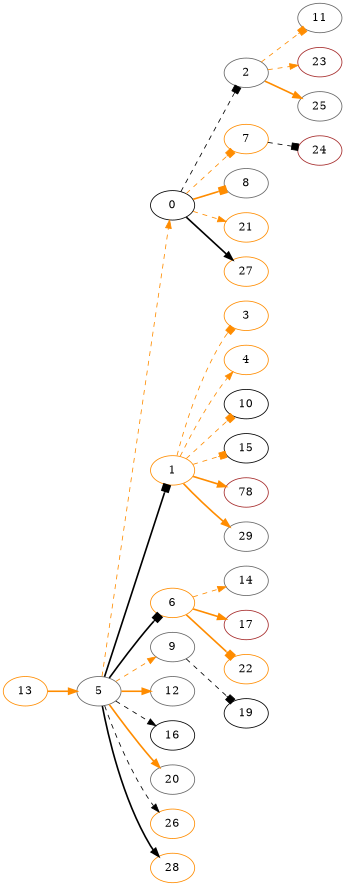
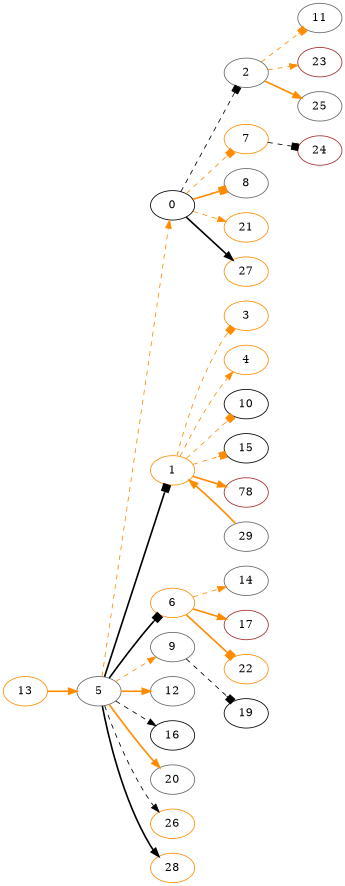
  digraph {
    rankdir=LR
    node [color=darkorange]
    edge [arrowhead=normal color=darkorange style=dashed]
    5 [color=gray40]
    0 [color=black]
    1
    6
    9 [color=gray40]
    12 [color=gray40]
    16 [color=black]
    20 [color=gray40]
    26
    28
    2 [color=gray40]
    7
    8 [color=gray40]
    21
    27
    3
    4
    10 [color=black]
    15 [color=black]
    n20 [color=brown label=78]
    29 [color=gray40]
    14 [color=gray40]
    17 [color=brown]
    22
    19 [color=black]
    13
    11 [color=gray40]
    23 [color=brown]
    25 [color=gray40]
    24 [color=brown]
    5 -> 0
    5 -> 1 [arrowhead=box color=black style=bold]
    5 -> 6 [arrowhead=box color=black style=bold]
    5 -> 9
    5 -> 12 [style=bold]
    5 -> 16 [color=black]
    5 -> 20 [style=bold]
    5 -> 26 [color=black]
    5 -> 28 [color=black style=bold]
    0 -> 2 [arrowhead=box color=black]
    0 -> 7 [arrowhead=box]
    0 -> 8 [arrowhead=box style=bold]
    0 -> 21
    0 -> 27 [color=black style=bold]
    1 -> 3 [arrowhead=box]
    1 -> 4
    1 -> 10 [arrowhead=box]
    1 -> 15 [arrowhead=box]
    1 -> n20 [style=bold]
-   1 -> 29 [style=bold]
+   29 -> 1 [style=bold]
    6 -> 14
    6 -> 17 [style=bold]
    6 -> 22 [arrowhead=box style=bold]
    9 -> 19 [arrowhead=box color=black]
    2 -> 11 [arrowhead=box]
    2 -> 23
    2 -> 25 [style=bold]
    7 -> 24 [arrowhead=box color=black]
    13 -> 5 [style=bold]
  }
